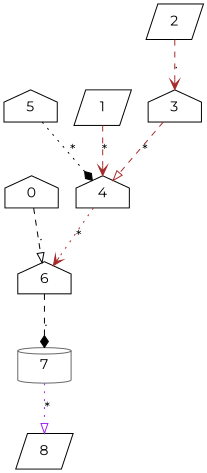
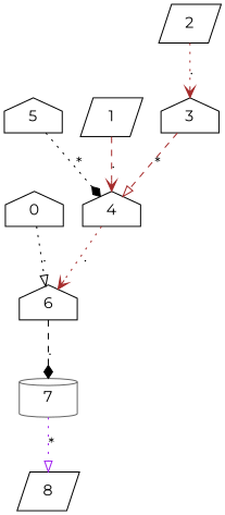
  digraph {
    fontname=Montserrat
    node [color=black fontname=Montserrat shape=house]
    edge [arrowhead=onormal color=brown fontname=Montserrat style=dotted]
    n1 [label=3]
    n2 [label=4]
    n3 [label=6]
    n4 [label=5]
    n5 [color=gray40 label=7 shape=cylinder]
    n6 [label=8 shape=parallelogram]
    2 [shape=parallelogram]
    1 [shape=parallelogram]
    0
    n1 -> n2 [label="*" style=dashed]
-   n2 -> n3 [arrowhead=vee label="*"]
+   n2 -> n3 [arrowhead=vee label="."]
    n3 -> n5 [arrowhead=diamond color=black label="." style=dashed]
    n4 -> n2 [arrowhead=diamond color=black label="*"]
    n5 -> n6 [color=purple label="*"]
-   2 -> n1 [arrowhead=vee label="." style=dashed]
-   1 -> n2 [arrowhead=vee label="*" style=dashed]
-   0 -> n3 [color=black label="." style=dashed]
+   2 -> n1 [arrowhead=vee label="."]
+   1 -> n2 [arrowhead=vee label="." style=dashed]
+   0 -> n3 [color=black label="."]
  }
